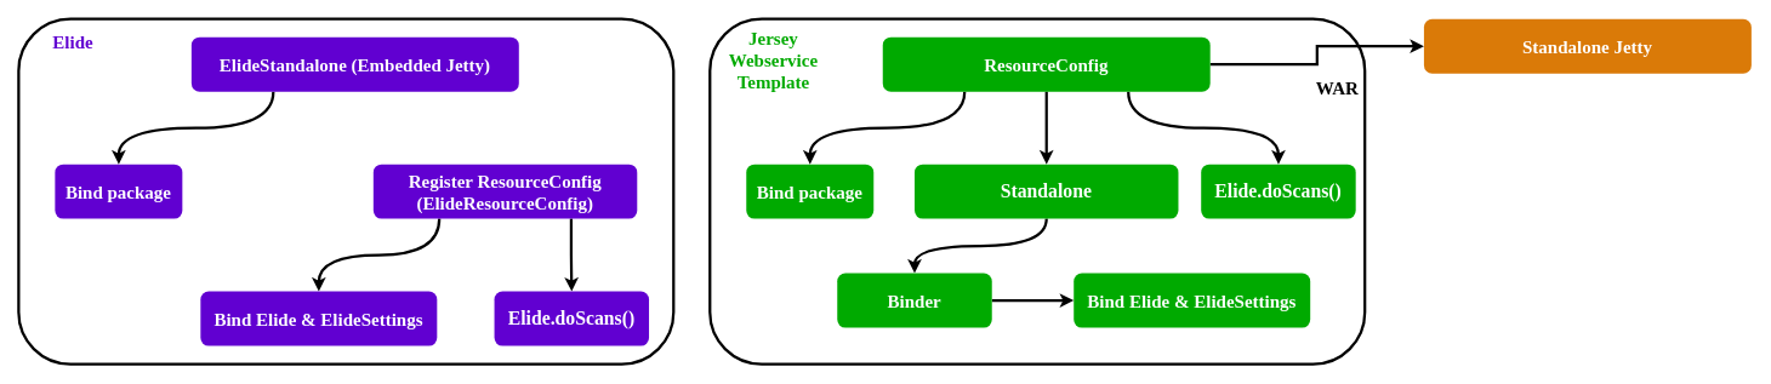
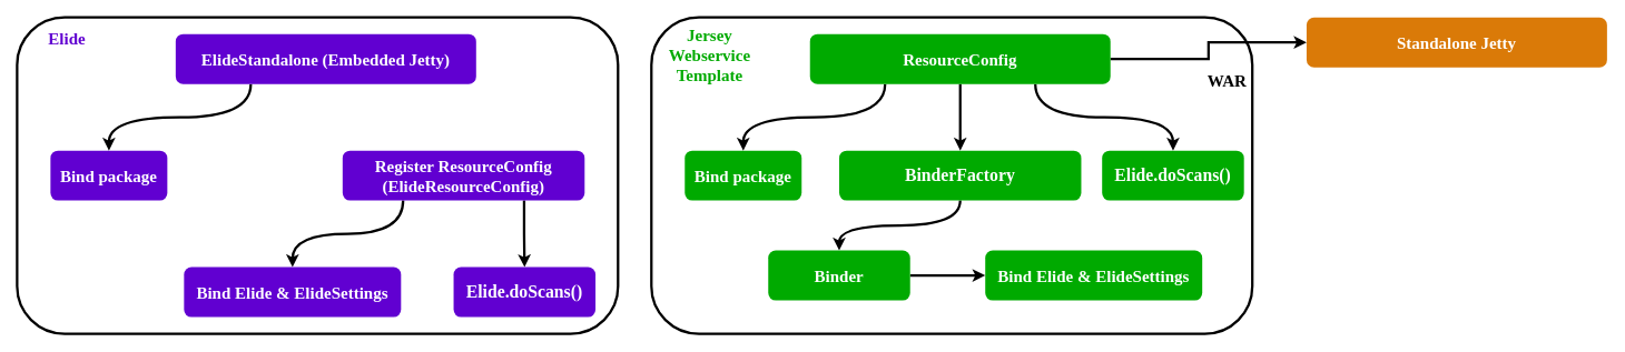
  <mxCell id="0" />
  <mxCell id="1" parent="0" />
  <mxCell id="2" value="" style="rounded=1;whiteSpace=wrap;html=1;fillColor=none;strokeWidth=3;" parent="1" vertex="1"><mxGeometry x="20" y="20" width="720" height="380" as="geometry" /></mxCell>
  <mxCell id="3" style="edgeStyle=orthogonalEdgeStyle;rounded=0;orthogonalLoop=1;jettySize=auto;html=1;exitX=0.25;exitY=1;exitDx=0;exitDy=0;strokeWidth=3;curved=1;" edge="1" parent="1" source="5" target="6"><mxGeometry relative="1" as="geometry" /></mxCell>
  <mxCell id="4" style="edgeStyle=orthogonalEdgeStyle;rounded=0;orthogonalLoop=1;jettySize=auto;html=1;exitX=0.75;exitY=1;exitDx=0;exitDy=0;strokeWidth=3;" edge="1" parent="1" source="8" target="10"><mxGeometry relative="1" as="geometry" /></mxCell>
  <mxCell id="5" value="&lt;b style=&quot;border-color: var(--border-color); font-family: Ubuntu; font-size: 20px;&quot;&gt;ElideStandalone (Embedded Jetty)&lt;/b&gt;" style="rounded=1;whiteSpace=wrap;html=1;strokeWidth=3;fillColor=#6100D1;strokeColor=none;fontColor=#FFFFFF;" vertex="1" parent="1"><mxGeometry x="210" y="40" width="360" height="60" as="geometry" /></mxCell>
  <mxCell id="6" value="&lt;font face=&quot;Ubuntu&quot;&gt;&lt;span style=&quot;font-size: 20px;&quot;&gt;&lt;b&gt;Bind package&lt;/b&gt;&lt;/span&gt;&lt;/font&gt;" style="rounded=1;whiteSpace=wrap;html=1;strokeWidth=3;fillColor=#6100D1;strokeColor=none;fontColor=#FFFFFF;" vertex="1" parent="1"><mxGeometry x="60" y="180" width="140" height="60" as="geometry" /></mxCell>
  <mxCell id="7" style="edgeStyle=orthogonalEdgeStyle;rounded=0;orthogonalLoop=1;jettySize=auto;html=1;exitX=0.25;exitY=1;exitDx=0;exitDy=0;strokeWidth=3;curved=1;" edge="1" parent="1" source="8" target="9"><mxGeometry relative="1" as="geometry" /></mxCell>
  <mxCell id="8" value="&lt;font face=&quot;Ubuntu&quot;&gt;&lt;span style=&quot;font-size: 20px;&quot;&gt;&lt;b&gt;Register ResourceConfig&lt;br&gt;(ElideResourceConfig)&lt;br&gt;&lt;/b&gt;&lt;/span&gt;&lt;/font&gt;" style="rounded=1;whiteSpace=wrap;html=1;strokeWidth=3;fillColor=#6100D1;strokeColor=none;fontColor=#FFFFFF;" vertex="1" parent="1"><mxGeometry x="410" y="180" width="290" height="60" as="geometry" /></mxCell>
  <mxCell id="9" value="&lt;font face=&quot;Ubuntu&quot;&gt;&lt;span style=&quot;font-size: 20px;&quot;&gt;&lt;b&gt;Bind Elide &amp;amp; ElideSettings&lt;br&gt;&lt;/b&gt;&lt;/span&gt;&lt;/font&gt;" style="rounded=1;whiteSpace=wrap;html=1;strokeWidth=3;fillColor=#6100D1;strokeColor=none;fontColor=#FFFFFF;" vertex="1" parent="1"><mxGeometry x="220" y="320" width="260" height="60" as="geometry" /></mxCell>
  <mxCell id="10" value="&lt;font style=&quot;font-size: 21px;&quot; face=&quot;Ubuntu&quot;&gt;&lt;b&gt;&lt;span style=&quot;&quot;&gt;Elide.&lt;/span&gt;doScans()&lt;/b&gt;&lt;/font&gt;" style="rounded=1;whiteSpace=wrap;html=1;strokeWidth=3;fillColor=#6100D1;strokeColor=none;fontColor=#FFFFFF;" vertex="1" parent="1"><mxGeometry x="543" y="320" width="170" height="60" as="geometry" /></mxCell>
  <mxCell id="11" value="" style="rounded=1;whiteSpace=wrap;html=1;fillColor=none;strokeWidth=3;" vertex="1" parent="1"><mxGeometry x="780" y="20" width="720" height="380" as="geometry" /></mxCell>
  <mxCell id="12" style="edgeStyle=orthogonalEdgeStyle;rounded=0;orthogonalLoop=1;jettySize=auto;html=1;exitX=0.25;exitY=1;exitDx=0;exitDy=0;strokeWidth=3;curved=1;" edge="1" parent="1" source="17" target="18"><mxGeometry relative="1" as="geometry" /></mxCell>
  <mxCell id="13" style="edgeStyle=orthogonalEdgeStyle;rounded=0;orthogonalLoop=1;jettySize=auto;html=1;strokeWidth=3;curved=1;" edge="1" parent="1" source="17" target="19"><mxGeometry relative="1" as="geometry" /></mxCell>
  <mxCell id="14" style="edgeStyle=orthogonalEdgeStyle;rounded=0;orthogonalLoop=1;jettySize=auto;html=1;exitX=0.5;exitY=1;exitDx=0;exitDy=0;strokeWidth=3;curved=1;" edge="1" parent="1" source="19" target="22"><mxGeometry relative="1" as="geometry" /></mxCell>
  <mxCell id="15" style="edgeStyle=orthogonalEdgeStyle;rounded=0;orthogonalLoop=1;jettySize=auto;html=1;exitX=1;exitY=0.5;exitDx=0;exitDy=0;strokeWidth=3;" edge="1" parent="1" source="17" target="23"><mxGeometry relative="1" as="geometry" /></mxCell>
  <mxCell id="16" style="edgeStyle=orthogonalEdgeStyle;rounded=0;orthogonalLoop=1;jettySize=auto;html=1;exitX=0.75;exitY=1;exitDx=0;exitDy=0;strokeWidth=3;curved=1;" edge="1" parent="1" source="17" target="25"><mxGeometry relative="1" as="geometry" /></mxCell>
  <mxCell id="17" value="&lt;font face=&quot;Ubuntu&quot;&gt;&lt;span style=&quot;font-size: 20px;&quot;&gt;&lt;b&gt;ResourceConfig&lt;/b&gt;&lt;/span&gt;&lt;/font&gt;" style="rounded=1;whiteSpace=wrap;html=1;strokeWidth=3;fillColor=#00AA00;strokeColor=none;fontColor=#FFFFFF;" vertex="1" parent="1"><mxGeometry x="970" y="40" width="360" height="60" as="geometry" /></mxCell>
  <mxCell id="18" value="&lt;font face=&quot;Ubuntu&quot;&gt;&lt;span style=&quot;font-size: 20px;&quot;&gt;&lt;b&gt;Bind package&lt;/b&gt;&lt;/span&gt;&lt;/font&gt;" style="rounded=1;whiteSpace=wrap;html=1;strokeWidth=3;fillColor=#00AA00;strokeColor=none;fontColor=#FFFFFF;" vertex="1" parent="1"><mxGeometry x="820" y="180" width="140" height="60" as="geometry" /></mxCell>
- <mxCell id="19" value="&lt;b style=&quot;border-color: var(--border-color); font-family: Ubuntu; font-size: 21px;&quot;&gt;Standalone&lt;/b&gt;&lt;font face=&quot;Ubuntu&quot;&gt;&lt;span style=&quot;font-size: 20px;&quot;&gt;&lt;b&gt;&lt;br&gt;&lt;/b&gt;&lt;/span&gt;&lt;/font&gt;" style="rounded=1;whiteSpace=wrap;html=1;strokeWidth=3;fillColor=#00AA00;strokeColor=none;fontColor=#FFFFFF;" vertex="1" parent="1"><mxGeometry x="1005" y="180" width="290" height="60" as="geometry" /></mxCell>
+ <mxCell id="19" value="&lt;b style=&quot;border-color: var(--border-color); font-family: Ubuntu; font-size: 21px;&quot;&gt;BinderFactory&lt;/b&gt;&lt;font face=&quot;Ubuntu&quot;&gt;&lt;span style=&quot;font-size: 20px;&quot;&gt;&lt;b&gt;&lt;br&gt;&lt;/b&gt;&lt;/span&gt;&lt;/font&gt;" style="rounded=1;whiteSpace=wrap;html=1;strokeWidth=3;fillColor=#00AA00;strokeColor=none;fontColor=#FFFFFF;" vertex="1" parent="1"><mxGeometry x="1005" y="180" width="290" height="60" as="geometry" /></mxCell>
  <mxCell id="20" value="&lt;font face=&quot;Ubuntu&quot;&gt;&lt;span style=&quot;font-size: 20px;&quot;&gt;&lt;b&gt;Bind Elide &amp;amp; ElideSettings&lt;br&gt;&lt;/b&gt;&lt;/span&gt;&lt;/font&gt;" style="rounded=1;whiteSpace=wrap;html=1;strokeWidth=3;fillColor=#00AA00;strokeColor=none;fontColor=#FFFFFF;" vertex="1" parent="1"><mxGeometry x="1180" y="300" width="260" height="60" as="geometry" /></mxCell>
  <mxCell id="21" style="edgeStyle=orthogonalEdgeStyle;rounded=0;orthogonalLoop=1;jettySize=auto;html=1;exitX=1;exitY=0.5;exitDx=0;exitDy=0;strokeWidth=3;" edge="1" parent="1" source="22" target="20"><mxGeometry relative="1" as="geometry" /></mxCell>
  <mxCell id="22" value="&lt;font face=&quot;Ubuntu&quot; style=&quot;font-size: 20px;&quot;&gt;&lt;b&gt;Binder&lt;/b&gt;&lt;/font&gt;" style="rounded=1;whiteSpace=wrap;html=1;strokeWidth=3;fillColor=#00AA00;strokeColor=none;fontColor=#FFFFFF;" vertex="1" parent="1"><mxGeometry x="920" y="300" width="170" height="60" as="geometry" /></mxCell>
  <mxCell id="23" value="&lt;font face=&quot;Ubuntu&quot;&gt;&lt;span style=&quot;font-size: 20px;&quot;&gt;&lt;b&gt;Standalone Jetty&lt;/b&gt;&lt;/span&gt;&lt;/font&gt;" style="rounded=1;whiteSpace=wrap;html=1;strokeWidth=3;fillColor=#DA7A08;strokeColor=none;fontColor=#FFFFFF;" vertex="1" parent="1"><mxGeometry x="1565" y="20" width="360" height="60" as="geometry" /></mxCell>
  <mxCell id="24" value="&lt;font face=&quot;Ubuntu&quot; style=&quot;font-size: 20px;&quot;&gt;&lt;b&gt;WAR&lt;/b&gt;&lt;/font&gt;" style="text;html=1;strokeColor=none;fillColor=none;align=center;verticalAlign=middle;whiteSpace=wrap;rounded=0;" vertex="1" parent="1"><mxGeometry x="1440" y="80" width="60" height="30" as="geometry" /></mxCell>
  <mxCell id="25" value="&lt;font style=&quot;font-size: 21px;&quot; face=&quot;Ubuntu&quot;&gt;&lt;b&gt;&lt;span style=&quot;&quot;&gt;Elide.&lt;/span&gt;doScans()&lt;/b&gt;&lt;/font&gt;" style="rounded=1;whiteSpace=wrap;html=1;strokeWidth=3;fillColor=#00AA00;strokeColor=none;fontColor=#FFFFFF;" vertex="1" parent="1"><mxGeometry x="1320" y="180" width="170" height="60" as="geometry" /></mxCell>
  <mxCell id="26" value="&lt;font style=&quot;font-size: 20px;&quot; face=&quot;Ubuntu&quot; color=&quot;#6100d1&quot;&gt;&lt;b&gt;Elide&lt;/b&gt;&lt;/font&gt;" style="text;html=1;strokeColor=none;fillColor=none;align=center;verticalAlign=middle;whiteSpace=wrap;rounded=0;" vertex="1" parent="1"><mxGeometry x="50" y="30" width="60" height="30" as="geometry" /></mxCell>
  <mxCell id="27" value="&lt;font color=&quot;#00aa00&quot; style=&quot;font-size: 20px;&quot; face=&quot;Ubuntu&quot;&gt;&lt;b style=&quot;&quot;&gt;Jersey Webservice Template&lt;/b&gt;&lt;/font&gt;" style="text;html=1;strokeColor=none;fillColor=none;align=center;verticalAlign=middle;whiteSpace=wrap;rounded=0;" vertex="1" parent="1"><mxGeometry x="820" y="50" width="60" height="30" as="geometry" /></mxCell>
